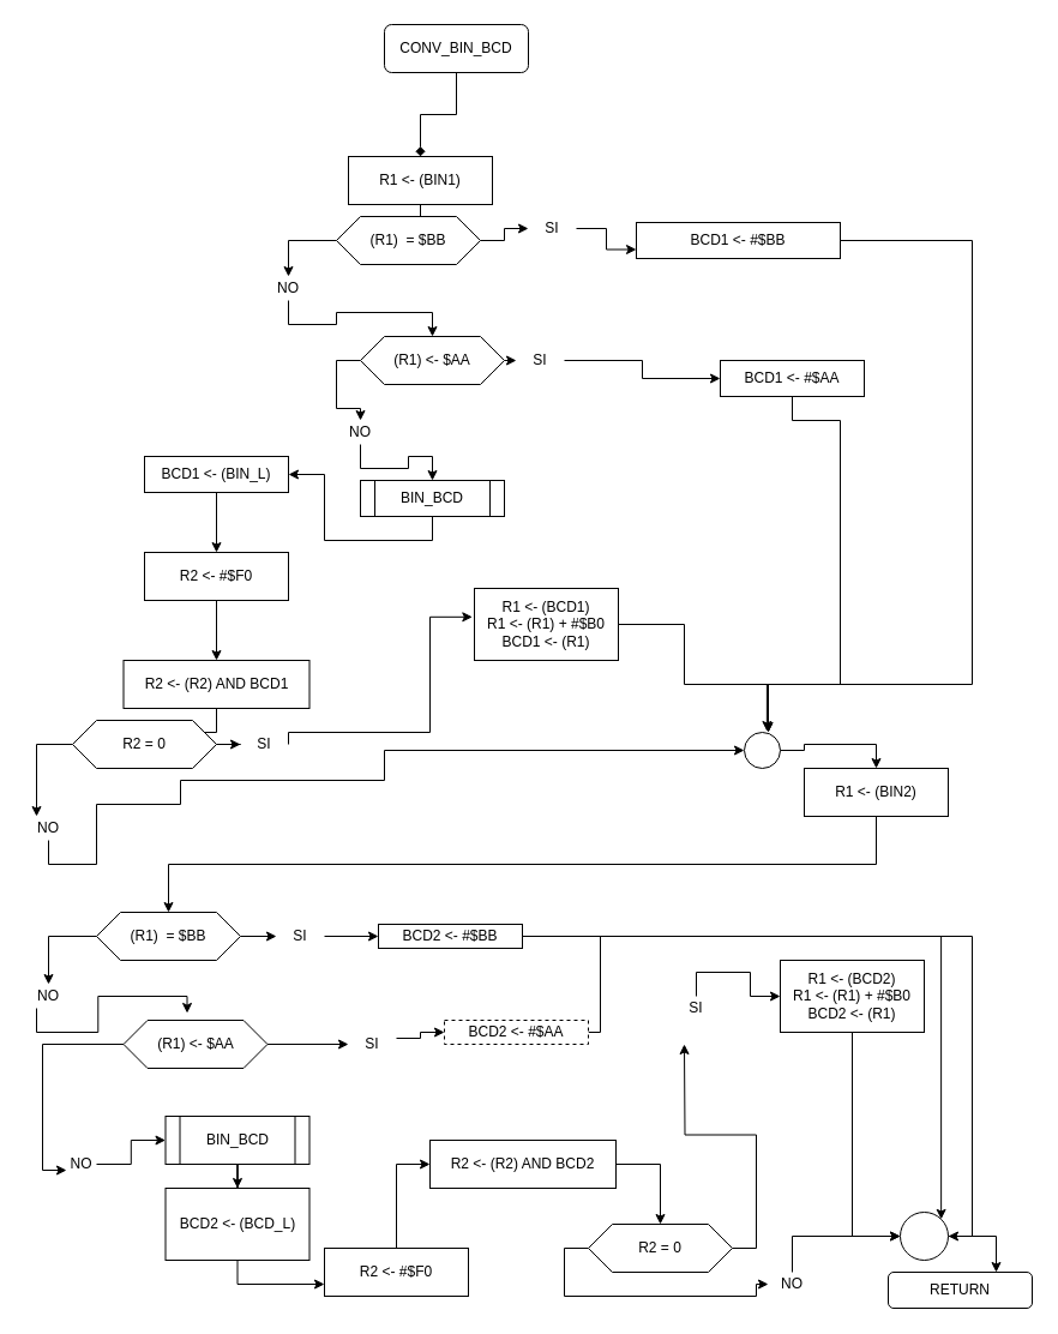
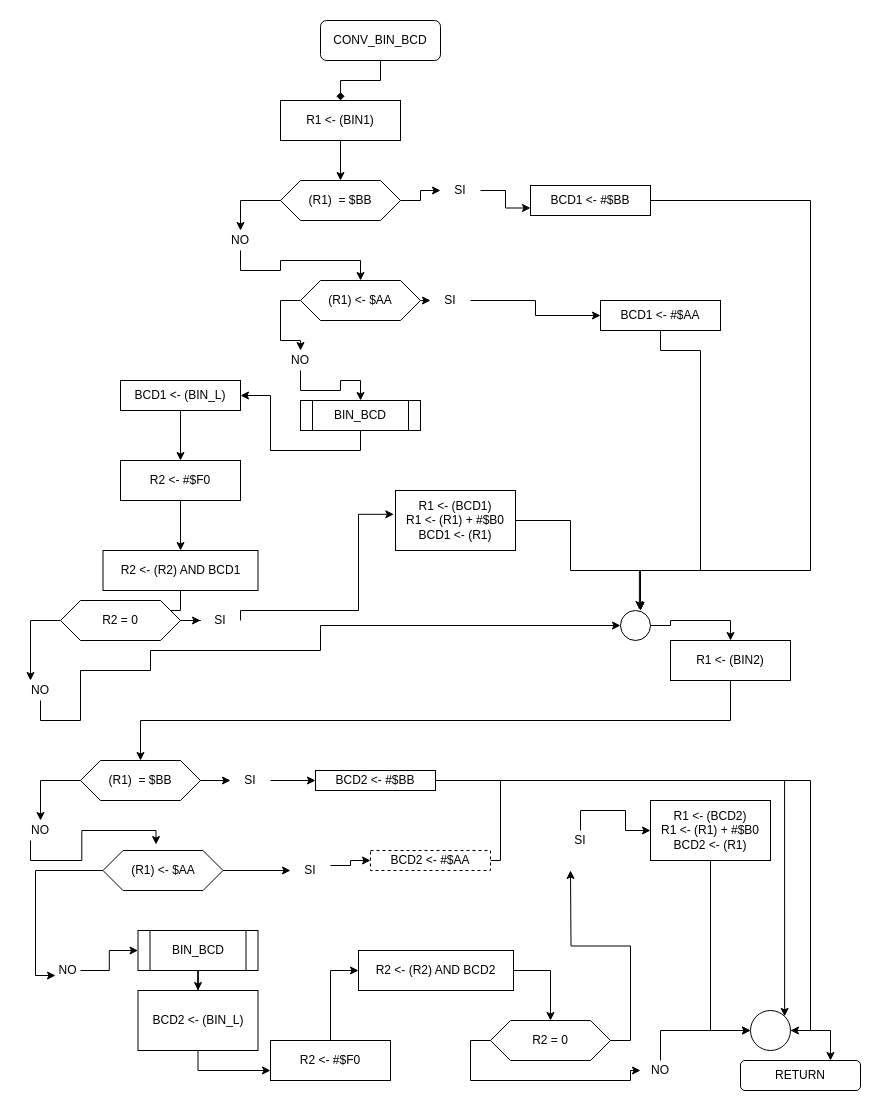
  <mxCell id="0" />
  <mxCell id="1" parent="0" />
  <mxCell id="2" style="edgeStyle=orthogonalEdgeStyle;rounded=0;orthogonalLoop=1;jettySize=auto;html=1;entryX=0.5;entryY=0;entryDx=0;entryDy=0;endArrow=diamond;" edge="1" parent="1" source="3" target="5"><mxGeometry relative="1" as="geometry" /></mxCell>
  <mxCell id="3" value="CONV_BIN_BCD" style="rounded=1;whiteSpace=wrap;html=1;" vertex="1" parent="1"><mxGeometry x="320" y="20" width="120" height="40" as="geometry" /></mxCell>
  <mxCell id="4" style="edgeStyle=orthogonalEdgeStyle;rounded=0;orthogonalLoop=1;jettySize=auto;html=1;exitX=0.5;exitY=1;exitDx=0;exitDy=0;" edge="1" parent="1" source="5" target="8"><mxGeometry relative="1" as="geometry" /></mxCell>
- <mxCell id="5" value="R1 &amp;lt;- (BIN1)" style="rounded=0;whiteSpace=wrap;html=1;" vertex="1" parent="1"><mxGeometry x="290" y="130" width="120" height="40" as="geometry" /></mxCell>
+ <mxCell id="5" value="R1 &amp;lt;- (BIN1)" style="rounded=0;whiteSpace=wrap;html=1;" vertex="1" parent="1"><mxGeometry x="280" y="100" width="120" height="40" as="geometry" /></mxCell>
  <mxCell id="6" style="edgeStyle=orthogonalEdgeStyle;rounded=0;orthogonalLoop=1;jettySize=auto;html=1;exitX=0;exitY=0.5;exitDx=0;exitDy=0;entryX=0.5;entryY=0;entryDx=0;entryDy=0;" edge="1" parent="1" source="8" target="12"><mxGeometry relative="1" as="geometry" /></mxCell>
  <mxCell id="7" style="edgeStyle=orthogonalEdgeStyle;rounded=0;orthogonalLoop=1;jettySize=auto;html=1;exitX=1;exitY=0.5;exitDx=0;exitDy=0;" edge="1" parent="1" source="8" target="10"><mxGeometry relative="1" as="geometry" /></mxCell>
  <mxCell id="8" value="(R1) &amp;nbsp;= $BB" style="shape=hexagon;perimeter=hexagonPerimeter2;whiteSpace=wrap;html=1;fixedSize=1;" vertex="1" parent="1"><mxGeometry x="280" y="180" width="120" height="40" as="geometry" /></mxCell>
  <mxCell id="9" style="edgeStyle=orthogonalEdgeStyle;rounded=0;orthogonalLoop=1;jettySize=auto;html=1;exitX=1;exitY=0.5;exitDx=0;exitDy=0;entryX=0;entryY=0.75;entryDx=0;entryDy=0;" edge="1" parent="1" source="10" target="71"><mxGeometry relative="1" as="geometry" /></mxCell>
  <mxCell id="10" value="SI" style="text;html=1;strokeColor=none;fillColor=none;align=center;verticalAlign=middle;whiteSpace=wrap;rounded=0;" vertex="1" parent="1"><mxGeometry x="440" y="180" width="40" height="20" as="geometry" /></mxCell>
  <mxCell id="11" style="edgeStyle=orthogonalEdgeStyle;rounded=0;orthogonalLoop=1;jettySize=auto;html=1;exitX=0.5;exitY=1;exitDx=0;exitDy=0;entryX=0.5;entryY=0;entryDx=0;entryDy=0;" edge="1" parent="1" source="12" target="15"><mxGeometry relative="1" as="geometry" /></mxCell>
  <mxCell id="12" value="NO" style="text;html=1;strokeColor=none;fillColor=none;align=center;verticalAlign=middle;whiteSpace=wrap;rounded=0;" vertex="1" parent="1"><mxGeometry x="220" y="230" width="40" height="20" as="geometry" /></mxCell>
  <mxCell id="13" style="edgeStyle=orthogonalEdgeStyle;rounded=0;orthogonalLoop=1;jettySize=auto;html=1;exitX=0;exitY=0.5;exitDx=0;exitDy=0;entryX=0.5;entryY=0;entryDx=0;entryDy=0;" edge="1" parent="1" source="15" target="17"><mxGeometry relative="1" as="geometry" /></mxCell>
  <mxCell id="14" style="edgeStyle=orthogonalEdgeStyle;rounded=0;orthogonalLoop=1;jettySize=auto;html=1;exitX=1;exitY=0.5;exitDx=0;exitDy=0;entryX=0;entryY=0.5;entryDx=0;entryDy=0;" edge="1" parent="1" source="15" target="77"><mxGeometry relative="1" as="geometry" /></mxCell>
  <mxCell id="15" value="(R1) &amp;lt;- $AA" style="shape=hexagon;perimeter=hexagonPerimeter2;whiteSpace=wrap;html=1;fixedSize=1;" vertex="1" parent="1"><mxGeometry x="300" y="280" width="120" height="40" as="geometry" /></mxCell>
  <mxCell id="16" style="edgeStyle=orthogonalEdgeStyle;rounded=0;orthogonalLoop=1;jettySize=auto;html=1;exitX=0.5;exitY=1;exitDx=0;exitDy=0;entryX=0.5;entryY=0;entryDx=0;entryDy=0;" edge="1" parent="1" source="17" target="19"><mxGeometry relative="1" as="geometry" /></mxCell>
  <mxCell id="17" value="NO" style="text;html=1;strokeColor=none;fillColor=none;align=center;verticalAlign=middle;whiteSpace=wrap;rounded=0;" vertex="1" parent="1"><mxGeometry x="280" y="350" width="40" height="20" as="geometry" /></mxCell>
  <mxCell id="18" style="edgeStyle=orthogonalEdgeStyle;rounded=0;orthogonalLoop=1;jettySize=auto;html=1;exitX=0.5;exitY=1;exitDx=0;exitDy=0;" edge="1" parent="1" source="19" target="21"><mxGeometry relative="1" as="geometry" /></mxCell>
  <mxCell id="19" value="BIN_BCD" style="shape=process;whiteSpace=wrap;html=1;backgroundOutline=1;" vertex="1" parent="1"><mxGeometry x="300" y="400" width="120" height="30" as="geometry" /></mxCell>
  <mxCell id="20" style="edgeStyle=orthogonalEdgeStyle;rounded=0;orthogonalLoop=1;jettySize=auto;html=1;exitX=0.5;exitY=1;exitDx=0;exitDy=0;" edge="1" parent="1" source="21" target="23"><mxGeometry relative="1" as="geometry" /></mxCell>
  <mxCell id="21" value="BCD1 &amp;lt;- (BIN_L)" style="rounded=0;whiteSpace=wrap;html=1;" vertex="1" parent="1"><mxGeometry x="120" y="380" width="120" height="30" as="geometry" /></mxCell>
  <mxCell id="22" style="edgeStyle=orthogonalEdgeStyle;rounded=0;orthogonalLoop=1;jettySize=auto;html=1;exitX=0.5;exitY=1;exitDx=0;exitDy=0;" edge="1" parent="1" source="23" target="25"><mxGeometry relative="1" as="geometry" /></mxCell>
  <mxCell id="23" value="R2 &amp;lt;- #$F0" style="rounded=0;whiteSpace=wrap;html=1;" vertex="1" parent="1"><mxGeometry x="120" y="460" width="120" height="40" as="geometry" /></mxCell>
  <mxCell id="24" style="edgeStyle=orthogonalEdgeStyle;rounded=0;orthogonalLoop=1;jettySize=auto;html=1;exitX=0.5;exitY=1;exitDx=0;exitDy=0;" edge="1" parent="1" source="25" target="28"><mxGeometry relative="1" as="geometry" /></mxCell>
  <mxCell id="25" value="R2 &amp;lt;- (R2) AND BCD1" style="rounded=0;whiteSpace=wrap;html=1;" vertex="1" parent="1"><mxGeometry x="102.5" y="550" width="155" height="40" as="geometry" /></mxCell>
  <mxCell id="26" style="edgeStyle=orthogonalEdgeStyle;rounded=0;orthogonalLoop=1;jettySize=auto;html=1;exitX=0;exitY=0.5;exitDx=0;exitDy=0;entryX=0.25;entryY=0;entryDx=0;entryDy=0;" edge="1" parent="1" source="28" target="30"><mxGeometry relative="1" as="geometry"><mxPoint x="30" y="680" as="targetPoint" /></mxGeometry></mxCell>
  <mxCell id="27" style="edgeStyle=orthogonalEdgeStyle;rounded=0;orthogonalLoop=1;jettySize=auto;html=1;exitX=1;exitY=0.5;exitDx=0;exitDy=0;" edge="1" parent="1" source="28" target="32"><mxGeometry relative="1" as="geometry" /></mxCell>
  <mxCell id="28" value="R2 = 0" style="shape=hexagon;perimeter=hexagonPerimeter2;whiteSpace=wrap;html=1;fixedSize=1;" vertex="1" parent="1"><mxGeometry x="60" y="600" width="120" height="40" as="geometry" /></mxCell>
  <mxCell id="29" style="edgeStyle=orthogonalEdgeStyle;rounded=0;orthogonalLoop=1;jettySize=auto;html=1;exitX=0.5;exitY=1;exitDx=0;exitDy=0;entryX=0;entryY=0.5;entryDx=0;entryDy=0;" edge="1" parent="1" source="30" target="73"><mxGeometry relative="1" as="geometry"><Array as="points"><mxPoint x="40" y="720" /><mxPoint x="80" y="720" /><mxPoint x="80" y="670" /><mxPoint x="150" y="670" /><mxPoint x="150" y="650" /><mxPoint x="320" y="650" /><mxPoint x="320" y="625" /></Array></mxGeometry></mxCell>
  <mxCell id="30" value="NO" style="text;html=1;strokeColor=none;fillColor=none;align=center;verticalAlign=middle;whiteSpace=wrap;rounded=0;" vertex="1" parent="1"><mxGeometry x="20" y="680" width="40" height="20" as="geometry" /></mxCell>
  <mxCell id="31" style="edgeStyle=orthogonalEdgeStyle;rounded=0;orthogonalLoop=1;jettySize=auto;html=1;exitX=1;exitY=0.5;exitDx=0;exitDy=0;entryX=-0.014;entryY=0.397;entryDx=0;entryDy=0;entryPerimeter=0;" edge="1" parent="1" source="32" target="79"><mxGeometry relative="1" as="geometry"><Array as="points"><mxPoint x="240" y="610" /><mxPoint x="358" y="610" /><mxPoint x="358" y="514" /></Array></mxGeometry></mxCell>
  <mxCell id="32" value="SI" style="text;html=1;strokeColor=none;fillColor=none;align=center;verticalAlign=middle;whiteSpace=wrap;rounded=0;" vertex="1" parent="1"><mxGeometry x="200" y="610" width="40" height="20" as="geometry" /></mxCell>
  <mxCell id="33" style="edgeStyle=orthogonalEdgeStyle;rounded=0;orthogonalLoop=1;jettySize=auto;html=1;exitX=0.5;exitY=1;exitDx=0;exitDy=0;" edge="1" parent="1" source="34" target="36"><mxGeometry relative="1" as="geometry" /></mxCell>
  <mxCell id="34" value="R1 &amp;lt;- (BIN2)" style="rounded=0;whiteSpace=wrap;html=1;" vertex="1" parent="1"><mxGeometry x="670" y="640" width="120" height="40" as="geometry" /></mxCell>
  <mxCell id="35" style="edgeStyle=orthogonalEdgeStyle;rounded=0;orthogonalLoop=1;jettySize=auto;html=1;exitX=1;exitY=0.5;exitDx=0;exitDy=0;" edge="1" parent="1" source="36" target="39"><mxGeometry relative="1" as="geometry" /></mxCell>
  <mxCell id="36" value="(R1) &amp;nbsp;= $BB" style="shape=hexagon;perimeter=hexagonPerimeter2;whiteSpace=wrap;html=1;fixedSize=1;" vertex="1" parent="1"><mxGeometry x="80" y="760" width="120" height="40" as="geometry" /></mxCell>
  <mxCell id="37" style="edgeStyle=orthogonalEdgeStyle;rounded=0;orthogonalLoop=1;jettySize=auto;html=1;exitX=0.25;exitY=1;exitDx=0;exitDy=0;entryX=0.442;entryY=-0.15;entryDx=0;entryDy=0;entryPerimeter=0;" edge="1" parent="1" source="58" target="42"><mxGeometry relative="1" as="geometry" /></mxCell>
  <mxCell id="38" style="edgeStyle=orthogonalEdgeStyle;rounded=0;orthogonalLoop=1;jettySize=auto;html=1;exitX=1;exitY=0.5;exitDx=0;exitDy=0;" edge="1" parent="1" source="39" target="81"><mxGeometry relative="1" as="geometry" /></mxCell>
  <mxCell id="39" value="SI" style="text;html=1;strokeColor=none;fillColor=none;align=center;verticalAlign=middle;whiteSpace=wrap;rounded=0;" vertex="1" parent="1"><mxGeometry x="230" y="770" width="40" height="20" as="geometry" /></mxCell>
  <mxCell id="40" style="edgeStyle=orthogonalEdgeStyle;rounded=0;orthogonalLoop=1;jettySize=auto;html=1;exitX=0;exitY=0.5;exitDx=0;exitDy=0;entryX=0;entryY=0.75;entryDx=0;entryDy=0;" edge="1" parent="1" source="42" target="44"><mxGeometry relative="1" as="geometry" /></mxCell>
  <mxCell id="41" style="edgeStyle=orthogonalEdgeStyle;rounded=0;orthogonalLoop=1;jettySize=auto;html=1;exitX=1;exitY=0.5;exitDx=0;exitDy=0;entryX=0;entryY=0.5;entryDx=0;entryDy=0;" edge="1" parent="1" source="42" target="46"><mxGeometry relative="1" as="geometry" /></mxCell>
  <mxCell id="42" value="(R1) &amp;lt;- $AA" style="shape=hexagon;perimeter=hexagonPerimeter2;whiteSpace=wrap;html=1;fixedSize=1;" vertex="1" parent="1"><mxGeometry x="102.5" y="850" width="120" height="40" as="geometry" /></mxCell>
  <mxCell id="43" style="edgeStyle=orthogonalEdgeStyle;rounded=0;orthogonalLoop=1;jettySize=auto;html=1;exitX=1;exitY=0.5;exitDx=0;exitDy=0;entryX=0;entryY=0.5;entryDx=0;entryDy=0;" edge="1" parent="1" source="44" target="48"><mxGeometry relative="1" as="geometry" /></mxCell>
  <mxCell id="44" value="NO" style="text;html=1;strokeColor=none;fillColor=none;align=center;verticalAlign=middle;whiteSpace=wrap;rounded=0;" vertex="1" parent="1"><mxGeometry x="55" y="960" width="25" height="20" as="geometry" /></mxCell>
  <mxCell id="45" style="edgeStyle=orthogonalEdgeStyle;rounded=0;orthogonalLoop=1;jettySize=auto;html=1;exitX=1;exitY=0.25;exitDx=0;exitDy=0;" edge="1" parent="1" source="46" target="83"><mxGeometry relative="1" as="geometry" /></mxCell>
  <mxCell id="46" value="SI" style="text;html=1;strokeColor=none;fillColor=none;align=center;verticalAlign=middle;whiteSpace=wrap;rounded=0;" vertex="1" parent="1"><mxGeometry x="290" y="860" width="40" height="20" as="geometry" /></mxCell>
  <mxCell id="47" style="edgeStyle=orthogonalEdgeStyle;rounded=0;orthogonalLoop=1;jettySize=auto;html=1;exitX=0.5;exitY=1;exitDx=0;exitDy=0;" edge="1" parent="1" source="48" target="50"><mxGeometry relative="1" as="geometry" /></mxCell>
  <mxCell id="48" value="BIN_BCD" style="shape=process;whiteSpace=wrap;html=1;backgroundOutline=1;" vertex="1" parent="1"><mxGeometry x="137.5" y="930" width="120" height="40" as="geometry" /></mxCell>
  <mxCell id="49" style="edgeStyle=orthogonalEdgeStyle;rounded=0;orthogonalLoop=1;jettySize=auto;html=1;exitX=0.5;exitY=1;exitDx=0;exitDy=0;entryX=0;entryY=0.75;entryDx=0;entryDy=0;" edge="1" parent="1" source="50" target="52"><mxGeometry relative="1" as="geometry" /></mxCell>
- <mxCell id="50" value="BCD2 &amp;lt;- (BCD_L)" style="rounded=0;whiteSpace=wrap;html=1;" vertex="1" parent="1"><mxGeometry x="137.5" y="990" width="120" height="60" as="geometry" /></mxCell>
+ <mxCell id="50" value="BCD2 &amp;lt;- (BIN_L)" style="rounded=0;whiteSpace=wrap;html=1;" vertex="1" parent="1"><mxGeometry x="137.5" y="990" width="120" height="60" as="geometry" /></mxCell>
  <mxCell id="51" style="edgeStyle=orthogonalEdgeStyle;rounded=0;orthogonalLoop=1;jettySize=auto;html=1;exitX=0.5;exitY=0;exitDx=0;exitDy=0;entryX=0;entryY=0.5;entryDx=0;entryDy=0;" edge="1" parent="1" source="52" target="54"><mxGeometry relative="1" as="geometry" /></mxCell>
  <mxCell id="52" value="R2 &amp;lt;- #$F0" style="rounded=0;whiteSpace=wrap;html=1;" vertex="1" parent="1"><mxGeometry x="270" y="1040" width="120" height="40" as="geometry" /></mxCell>
  <mxCell id="53" style="edgeStyle=orthogonalEdgeStyle;rounded=0;orthogonalLoop=1;jettySize=auto;html=1;exitX=1;exitY=0.5;exitDx=0;exitDy=0;" edge="1" parent="1" source="54" target="57"><mxGeometry relative="1" as="geometry" /></mxCell>
  <mxCell id="54" value="R2 &amp;lt;- (R2) AND BCD2" style="rounded=0;whiteSpace=wrap;html=1;" vertex="1" parent="1"><mxGeometry x="358" y="950" width="155" height="40" as="geometry" /></mxCell>
  <mxCell id="55" style="edgeStyle=orthogonalEdgeStyle;rounded=0;orthogonalLoop=1;jettySize=auto;html=1;exitX=0;exitY=0.5;exitDx=0;exitDy=0;entryX=0;entryY=0.5;entryDx=0;entryDy=0;" edge="1" parent="1" source="57" target="62"><mxGeometry relative="1" as="geometry"><mxPoint x="470" y="1080" as="targetPoint" /></mxGeometry></mxCell>
  <mxCell id="56" style="edgeStyle=orthogonalEdgeStyle;rounded=0;orthogonalLoop=1;jettySize=auto;html=1;exitX=1;exitY=0.5;exitDx=0;exitDy=0;" edge="1" parent="1" source="57"><mxGeometry relative="1" as="geometry"><mxPoint x="570" y="870" as="targetPoint" /></mxGeometry></mxCell>
  <mxCell id="57" value="R2 = 0" style="shape=hexagon;perimeter=hexagonPerimeter2;whiteSpace=wrap;html=1;fixedSize=1;" vertex="1" parent="1"><mxGeometry x="490" y="1020" width="120" height="40" as="geometry" /></mxCell>
  <mxCell id="58" value="NO" style="text;html=1;strokeColor=none;fillColor=none;align=center;verticalAlign=middle;whiteSpace=wrap;rounded=0;" vertex="1" parent="1"><mxGeometry x="20" y="820" width="40" height="20" as="geometry" /></mxCell>
  <mxCell id="59" style="edgeStyle=orthogonalEdgeStyle;rounded=0;orthogonalLoop=1;jettySize=auto;html=1;exitX=0;exitY=0.5;exitDx=0;exitDy=0;" edge="1" parent="1" source="36" target="58"><mxGeometry relative="1" as="geometry"><mxPoint x="50" y="940" as="targetPoint" /><mxPoint x="80" y="780" as="sourcePoint" /></mxGeometry></mxCell>
  <mxCell id="60" style="edgeStyle=orthogonalEdgeStyle;rounded=0;orthogonalLoop=1;jettySize=auto;html=1;exitX=0.5;exitY=1;exitDx=0;exitDy=0;" edge="1" parent="1" source="57" target="57"><mxGeometry relative="1" as="geometry" /></mxCell>
  <mxCell id="61" style="edgeStyle=orthogonalEdgeStyle;rounded=0;orthogonalLoop=1;jettySize=auto;html=1;exitX=0.5;exitY=0;exitDx=0;exitDy=0;entryX=0;entryY=0.5;entryDx=0;entryDy=0;" edge="1" parent="1" source="62" target="64"><mxGeometry relative="1" as="geometry" /></mxCell>
  <mxCell id="62" value="NO" style="text;html=1;strokeColor=none;fillColor=none;align=center;verticalAlign=middle;whiteSpace=wrap;rounded=0;" vertex="1" parent="1"><mxGeometry x="640" y="1060" width="40" height="20" as="geometry" /></mxCell>
  <mxCell id="63" style="edgeStyle=orthogonalEdgeStyle;rounded=0;orthogonalLoop=1;jettySize=auto;html=1;exitX=1;exitY=0.5;exitDx=0;exitDy=0;entryX=0.75;entryY=0;entryDx=0;entryDy=0;" edge="1" parent="1" source="64" target="65"><mxGeometry relative="1" as="geometry" /></mxCell>
  <mxCell id="64" value="" style="ellipse;whiteSpace=wrap;html=1;aspect=fixed;" vertex="1" parent="1"><mxGeometry x="750" y="1010" width="40" height="40" as="geometry" /></mxCell>
  <mxCell id="65" value="RETURN" style="rounded=1;whiteSpace=wrap;html=1;" vertex="1" parent="1"><mxGeometry x="740" y="1060" width="120" height="30" as="geometry" /></mxCell>
  <mxCell id="66" style="edgeStyle=orthogonalEdgeStyle;rounded=0;orthogonalLoop=1;jettySize=auto;html=1;exitX=0.5;exitY=0;exitDx=0;exitDy=0;entryX=0;entryY=0.5;entryDx=0;entryDy=0;" edge="1" parent="1" source="67" target="69"><mxGeometry relative="1" as="geometry" /></mxCell>
  <mxCell id="67" value="SI" style="text;html=1;strokeColor=none;fillColor=none;align=center;verticalAlign=middle;whiteSpace=wrap;rounded=0;" vertex="1" parent="1"><mxGeometry x="560" y="830" width="40" height="20" as="geometry" /></mxCell>
  <mxCell id="68" style="edgeStyle=orthogonalEdgeStyle;rounded=0;orthogonalLoop=1;jettySize=auto;html=1;exitX=0.5;exitY=1;exitDx=0;exitDy=0;entryX=0;entryY=0.5;entryDx=0;entryDy=0;" edge="1" parent="1" source="69" target="64"><mxGeometry relative="1" as="geometry" /></mxCell>
  <mxCell id="69" value="R1 &amp;lt;- (BCD2)&lt;br&gt;R1 &amp;lt;- (R1) + #$B0&lt;br&gt;BCD2 &amp;lt;- (R1)" style="rounded=0;whiteSpace=wrap;html=1;" vertex="1" parent="1"><mxGeometry x="650" y="800" width="120" height="60" as="geometry" /></mxCell>
  <mxCell id="70" style="edgeStyle=orthogonalEdgeStyle;rounded=0;orthogonalLoop=1;jettySize=auto;html=1;exitX=1;exitY=0.5;exitDx=0;exitDy=0;entryX=0.667;entryY=0;entryDx=0;entryDy=0;entryPerimeter=0;" edge="1" parent="1" source="71" target="73"><mxGeometry relative="1" as="geometry"><Array as="points"><mxPoint x="810" y="200" /><mxPoint x="810" y="570" /><mxPoint x="640" y="570" /></Array></mxGeometry></mxCell>
- <mxCell id="71" value="BCD1 &amp;lt;- #$BB" style="rounded=0;whiteSpace=wrap;html=1;" vertex="1" parent="1"><mxGeometry x="530" y="185" width="170" height="30" as="geometry" /></mxCell>
+ <mxCell id="71" value="BCD1 &amp;lt;- #$BB" style="rounded=0;whiteSpace=wrap;html=1;" vertex="1" parent="1"><mxGeometry x="530" y="185" width="120" height="30" as="geometry" /></mxCell>
  <mxCell id="72" style="edgeStyle=orthogonalEdgeStyle;rounded=0;orthogonalLoop=1;jettySize=auto;html=1;exitX=1;exitY=0.5;exitDx=0;exitDy=0;entryX=0.5;entryY=0;entryDx=0;entryDy=0;" edge="1" parent="1" source="73" target="34"><mxGeometry relative="1" as="geometry" /></mxCell>
  <mxCell id="73" value="" style="ellipse;whiteSpace=wrap;html=1;aspect=fixed;" vertex="1" parent="1"><mxGeometry x="620" y="610" width="30" height="30" as="geometry" /></mxCell>
  <mxCell id="74" style="edgeStyle=orthogonalEdgeStyle;rounded=0;orthogonalLoop=1;jettySize=auto;html=1;exitX=0.5;exitY=1;exitDx=0;exitDy=0;entryX=0.629;entryY=-0.033;entryDx=0;entryDy=0;entryPerimeter=0;" edge="1" parent="1" source="75" target="73"><mxGeometry relative="1" as="geometry"><Array as="points"><mxPoint x="660" y="350" /><mxPoint x="700" y="350" /><mxPoint x="700" y="570" /><mxPoint x="639" y="570" /></Array></mxGeometry></mxCell>
  <mxCell id="75" value="BCD1 &amp;lt;- #$AA" style="rounded=0;whiteSpace=wrap;html=1;" vertex="1" parent="1"><mxGeometry x="600" y="300" width="120" height="30" as="geometry" /></mxCell>
  <mxCell id="76" style="edgeStyle=orthogonalEdgeStyle;rounded=0;orthogonalLoop=1;jettySize=auto;html=1;exitX=1;exitY=0.5;exitDx=0;exitDy=0;" edge="1" parent="1" source="77" target="75"><mxGeometry relative="1" as="geometry" /></mxCell>
  <mxCell id="77" value="SI" style="text;html=1;strokeColor=none;fillColor=none;align=center;verticalAlign=middle;whiteSpace=wrap;rounded=0;" vertex="1" parent="1"><mxGeometry x="430" y="290" width="40" height="20" as="geometry" /></mxCell>
  <mxCell id="78" style="edgeStyle=orthogonalEdgeStyle;rounded=0;orthogonalLoop=1;jettySize=auto;html=1;exitX=1;exitY=0.5;exitDx=0;exitDy=0;" edge="1" parent="1" source="79"><mxGeometry relative="1" as="geometry"><mxPoint x="640" y="610" as="targetPoint" /><Array as="points"><mxPoint x="570" y="520" /><mxPoint x="570" y="570" /><mxPoint x="640" y="570" /></Array></mxGeometry></mxCell>
  <mxCell id="79" value="R1 &amp;lt;- (BCD1)&lt;br&gt;R1 &amp;lt;- (R1) + #$B0&lt;br&gt;BCD1 &amp;lt;- (R1)" style="rounded=0;whiteSpace=wrap;html=1;" vertex="1" parent="1"><mxGeometry x="395" y="490" width="120" height="60" as="geometry" /></mxCell>
  <mxCell id="80" style="edgeStyle=orthogonalEdgeStyle;rounded=0;orthogonalLoop=1;jettySize=auto;html=1;exitX=1;exitY=0.5;exitDx=0;exitDy=0;" edge="1" parent="1" source="81" target="64"><mxGeometry relative="1" as="geometry"><Array as="points"><mxPoint x="810" y="780" /><mxPoint x="810" y="1030" /></Array></mxGeometry></mxCell>
  <mxCell id="81" value="BCD2 &amp;lt;- #$BB" style="rounded=0;whiteSpace=wrap;html=1;" vertex="1" parent="1"><mxGeometry x="315" y="770" width="120" height="20" as="geometry" /></mxCell>
  <mxCell id="82" style="edgeStyle=orthogonalEdgeStyle;rounded=0;orthogonalLoop=1;jettySize=auto;html=1;exitX=1;exitY=0.5;exitDx=0;exitDy=0;entryX=1;entryY=0;entryDx=0;entryDy=0;" edge="1" parent="1" source="83" target="64"><mxGeometry relative="1" as="geometry"><Array as="points"><mxPoint x="500" y="780" /><mxPoint x="784" y="780" /></Array></mxGeometry></mxCell>
  <mxCell id="83" value="BCD2 &amp;lt;- #$AA" style="rounded=0;whiteSpace=wrap;html=1;dashed=1;" vertex="1" parent="1"><mxGeometry x="370" y="850" width="120" height="20" as="geometry" /></mxCell>
